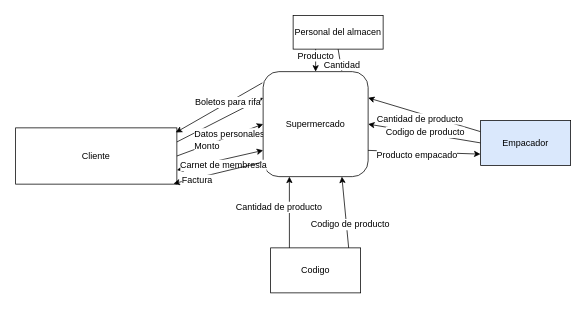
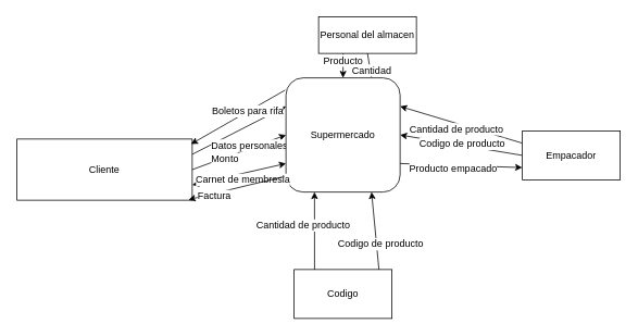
  <mxCell id="0" />
  <mxCell id="1" parent="0" />
  <mxCell id="2" value="Cliente" style="rounded=0;whiteSpace=wrap;html=1;" parent="1" vertex="1"><mxGeometry x="20" y="170" width="215" height="75" as="geometry" /></mxCell>
  <mxCell id="3" value="" style="endArrow=classic;html=1;exitX=1;exitY=0.5;exitDx=0;exitDy=0;entryX=0;entryY=0.5;entryDx=0;entryDy=0;" parent="1" source="2" target="7" edge="1"><mxGeometry width="50" height="50" relative="1" as="geometry"><mxPoint x="190" y="290" as="sourcePoint" /><mxPoint x="330" y="200" as="targetPoint" /></mxGeometry></mxCell>
  <mxCell id="4" value="Monto" style="text;html=1;resizable=0;points=[];align=center;verticalAlign=middle;labelBackgroundColor=#ffffff;" parent="3" vertex="1" connectable="0"><mxGeometry x="-0.319" y="-1" relative="1" as="geometry"><mxPoint as="offset" /></mxGeometry></mxCell>
  <mxCell id="5" value="" style="endArrow=classic;html=1;exitX=1;exitY=0.25;exitDx=0;exitDy=0;entryX=0;entryY=0.25;entryDx=0;entryDy=0;" parent="1" source="2" target="7" edge="1"><mxGeometry width="50" height="50" relative="1" as="geometry"><mxPoint x="270" y="140" as="sourcePoint" /><mxPoint x="340" y="135" as="targetPoint" /></mxGeometry></mxCell>
  <mxCell id="6" value="Datos personales&lt;br&gt;" style="text;html=1;resizable=0;points=[];align=center;verticalAlign=middle;labelBackgroundColor=#ffffff;" parent="5" vertex="1" connectable="0"><mxGeometry x="-0.516" relative="1" as="geometry"><mxPoint x="42" y="3" as="offset" /></mxGeometry></mxCell>
  <mxCell id="7" value="Supermercado" style="rounded=1;whiteSpace=wrap;html=1;" parent="1" vertex="1"><mxGeometry x="350" y="95" width="140" height="140" as="geometry" /></mxCell>
  <mxCell id="8" value="" style="endArrow=classic;startArrow=classic;html=1;exitX=1;exitY=0.75;exitDx=0;exitDy=0;entryX=0;entryY=0.75;entryDx=0;entryDy=0;" parent="1" source="2" target="7" edge="1"><mxGeometry width="50" height="50" relative="1" as="geometry"><mxPoint x="280" y="240" as="sourcePoint" /><mxPoint x="330" y="190" as="targetPoint" /></mxGeometry></mxCell>
  <mxCell id="9" value="Carnet de membresia" style="text;html=1;resizable=0;points=[];align=center;verticalAlign=middle;labelBackgroundColor=#ffffff;" parent="8" vertex="1" connectable="0"><mxGeometry x="-0.292" y="-3" relative="1" as="geometry"><mxPoint x="19.5" as="offset" /></mxGeometry></mxCell>
  <mxCell id="10" value="" style="endArrow=classic;html=1;entryX=0.25;entryY=1;entryDx=0;entryDy=0;exitX=0.179;exitY=-0.018;exitDx=0;exitDy=0;exitPerimeter=0;" parent="1" target="7" edge="1"><mxGeometry width="50" height="50" relative="1" as="geometry"><mxPoint x="385.06" y="339.1" as="sourcePoint" /><mxPoint x="630" y="400" as="targetPoint" /></mxGeometry></mxCell>
  <mxCell id="11" value="Cantidad de producto" style="text;html=1;resizable=0;points=[];align=center;verticalAlign=middle;labelBackgroundColor=#ffffff;" parent="10" vertex="1" connectable="0"><mxGeometry x="-0.133" y="2" relative="1" as="geometry"><mxPoint x="-13" y="-19" as="offset" /></mxGeometry></mxCell>
  <mxCell id="12" value="" style="endArrow=classic;html=1;entryX=1;entryY=0.25;entryDx=0;entryDy=0;exitX=0;exitY=0.25;exitDx=0;exitDy=0;" parent="1" target="7" edge="1"><mxGeometry width="50" height="50" relative="1" as="geometry"><mxPoint x="639.799" y="175" as="sourcePoint" /><mxPoint x="670" y="310" as="targetPoint" /></mxGeometry></mxCell>
  <mxCell id="13" value="Cantidad de producto" style="text;html=1;resizable=0;points=[];align=center;verticalAlign=middle;labelBackgroundColor=#ffffff;" parent="12" vertex="1" connectable="0"><mxGeometry x="-0.365" y="-1" relative="1" as="geometry"><mxPoint x="-33.5" y="-2.5" as="offset" /></mxGeometry></mxCell>
  <mxCell id="14" value="" style="endArrow=classic;html=1;exitX=0;exitY=0.5;exitDx=0;exitDy=0;entryX=1;entryY=0.5;entryDx=0;entryDy=0;" parent="1" target="7" edge="1"><mxGeometry width="50" height="50" relative="1" as="geometry"><mxPoint x="639.799" y="190" as="sourcePoint" /><mxPoint x="530" y="200" as="targetPoint" /></mxGeometry></mxCell>
  <mxCell id="15" value="Codigo de producto" style="text;html=1;resizable=0;points=[];align=center;verticalAlign=middle;labelBackgroundColor=#ffffff;" parent="14" vertex="1" connectable="0"><mxGeometry x="0.122" y="4" relative="1" as="geometry"><mxPoint x="10" y="-4.5" as="offset" /></mxGeometry></mxCell>
  <mxCell id="16" value="" style="endArrow=classic;html=1;exitX=1;exitY=0.75;exitDx=0;exitDy=0;entryX=0;entryY=0.75;entryDx=0;entryDy=0;" parent="1" source="7" edge="1"><mxGeometry width="50" height="50" relative="1" as="geometry"><mxPoint x="640" y="290" as="sourcePoint" /><mxPoint x="639.799" y="205" as="targetPoint" /></mxGeometry></mxCell>
  <mxCell id="17" value="Producto empacado" style="text;html=1;resizable=0;points=[];align=center;verticalAlign=middle;labelBackgroundColor=#ffffff;" parent="16" vertex="1" connectable="0"><mxGeometry x="-0.125" y="-3" relative="1" as="geometry"><mxPoint x="-1" as="offset" /></mxGeometry></mxCell>
  <mxCell id="18" value="Personal del almacen" style="rounded=0;whiteSpace=wrap;html=1;" parent="1" vertex="1"><mxGeometry x="390" y="20" width="120" height="45" as="geometry" /></mxCell>
  <mxCell id="19" value="" style="endArrow=classic;html=1;exitX=0.25;exitY=1;exitDx=0;exitDy=0;" parent="1" source="18" target="7" edge="1"><mxGeometry width="50" height="50" relative="1" as="geometry"><mxPoint x="390" y="110" as="sourcePoint" /><mxPoint x="440" y="60" as="targetPoint" /></mxGeometry></mxCell>
  <mxCell id="20" value="Producto" style="text;html=1;resizable=0;points=[];align=center;verticalAlign=middle;labelBackgroundColor=#ffffff;" parent="19" vertex="1" connectable="0"><mxGeometry x="-0.462" y="-1" relative="1" as="geometry"><mxPoint as="offset" /></mxGeometry></mxCell>
  <mxCell id="21" value="" style="endArrow=classic;html=1;exitX=0.5;exitY=1;exitDx=0;exitDy=0;entryX=0.75;entryY=0;entryDx=0;entryDy=0;" parent="1" source="18" target="7" edge="1"><mxGeometry width="50" height="50" relative="1" as="geometry"><mxPoint x="620" y="40" as="sourcePoint" /><mxPoint x="450" y="120" as="targetPoint" /></mxGeometry></mxCell>
  <mxCell id="22" value="Cantidad" style="text;html=1;resizable=0;points=[];align=center;verticalAlign=middle;labelBackgroundColor=#ffffff;" parent="21" vertex="1" connectable="0"><mxGeometry x="0.351" y="1" relative="1" as="geometry"><mxPoint as="offset" /></mxGeometry></mxCell>
  <mxCell id="23" value="" style="endArrow=classic;html=1;entryX=0.993;entryY=0.082;entryDx=0;entryDy=0;entryPerimeter=0;exitX=-0.007;exitY=0.107;exitDx=0;exitDy=0;exitPerimeter=0;" parent="1" source="7" target="2" edge="1"><mxGeometry width="50" height="50" relative="1" as="geometry"><mxPoint x="270" y="170" as="sourcePoint" /><mxPoint x="320" y="120" as="targetPoint" /></mxGeometry></mxCell>
  <mxCell id="24" value="Boletos para rifa" style="text;html=1;resizable=0;points=[];align=center;verticalAlign=middle;labelBackgroundColor=#ffffff;" parent="23" vertex="1" connectable="0"><mxGeometry x="-0.21" y="-1" relative="1" as="geometry"><mxPoint as="offset" /></mxGeometry></mxCell>
  <mxCell id="25" value="" style="endArrow=classic;html=1;exitX=-0.014;exitY=0.864;exitDx=0;exitDy=0;exitPerimeter=0;entryX=0.979;entryY=0.991;entryDx=0;entryDy=0;entryPerimeter=0;" parent="1" source="7" target="2" edge="1"><mxGeometry width="50" height="50" relative="1" as="geometry"><mxPoint x="190" y="340" as="sourcePoint" /><mxPoint x="190" y="280" as="targetPoint" /></mxGeometry></mxCell>
  <mxCell id="26" value="Factura" style="text;html=1;resizable=0;points=[];align=center;verticalAlign=middle;labelBackgroundColor=#ffffff;" parent="25" vertex="1" connectable="0"><mxGeometry x="0.493" y="2" relative="1" as="geometry"><mxPoint as="offset" /></mxGeometry></mxCell>
  <mxCell id="27" value="" style="endArrow=classic;html=1;entryX=0.75;entryY=1;entryDx=0;entryDy=0;exitX=0.75;exitY=0;exitDx=0;exitDy=0;" parent="1" target="7" edge="1"><mxGeometry width="50" height="50" relative="1" as="geometry"><mxPoint x="465" y="340" as="sourcePoint" /><mxPoint x="560" y="330" as="targetPoint" /></mxGeometry></mxCell>
  <mxCell id="28" value="Codigo de producto" style="text;html=1;resizable=0;points=[];align=center;verticalAlign=middle;labelBackgroundColor=#ffffff;" parent="27" vertex="1" connectable="0"><mxGeometry x="0.167" y="1" relative="1" as="geometry"><mxPoint x="7" y="20.5" as="offset" /></mxGeometry></mxCell>
  <mxCell id="29" value="Codigo" style="rounded=0;whiteSpace=wrap;html=1;" vertex="1" parent="1"><mxGeometry x="360" y="330" width="120" height="60" as="geometry" /></mxCell>
- <mxCell id="30" value="Empacador" style="rounded=0;whiteSpace=wrap;html=1;fillColor=#dae8fc;" vertex="1" parent="1"><mxGeometry x="640" y="160" width="120" height="60" as="geometry" /></mxCell>
+ <mxCell id="30" value="Empacador" style="rounded=0;whiteSpace=wrap;html=1;" vertex="1" parent="1"><mxGeometry x="640" y="160" width="120" height="60" as="geometry" /></mxCell>
